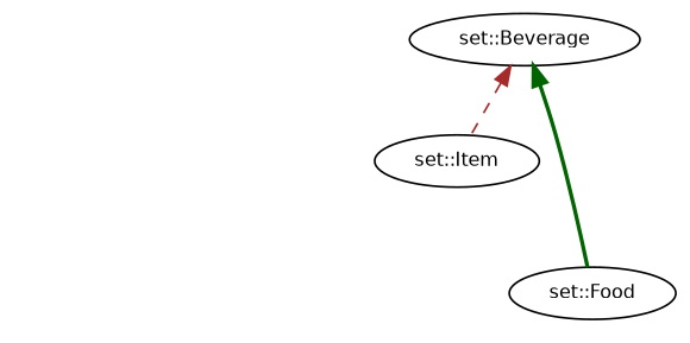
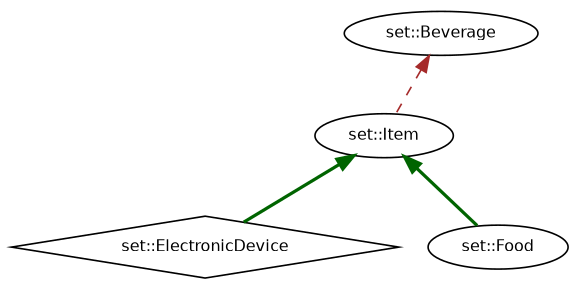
  digraph {
    rankdir=TB
    node [color=black fillcolor=white fontname=Helvetica fontsize=10 shape=ellipse style=filled]
    edge [color=darkgreen dir=back fontname=Helvetica fontsize=10 labelfontname=Helvetica labelfontsize=10 style=bold]
    n1 [height=0.2 label="set::Item" width=0.4]
+   n2 [height=0.2 label="set::ElectronicDevice" shape=diamond width=0.4]
    n3 [height=0.2 label="set::Food" width=0.4]
    n4 [height=0.2 label="set::Beverage" width=0.4]
-   n4 -> n3
+   n1 -> n2
+   n1 -> n3
    n4 -> n1 [color=brown style=dashed]
  }
